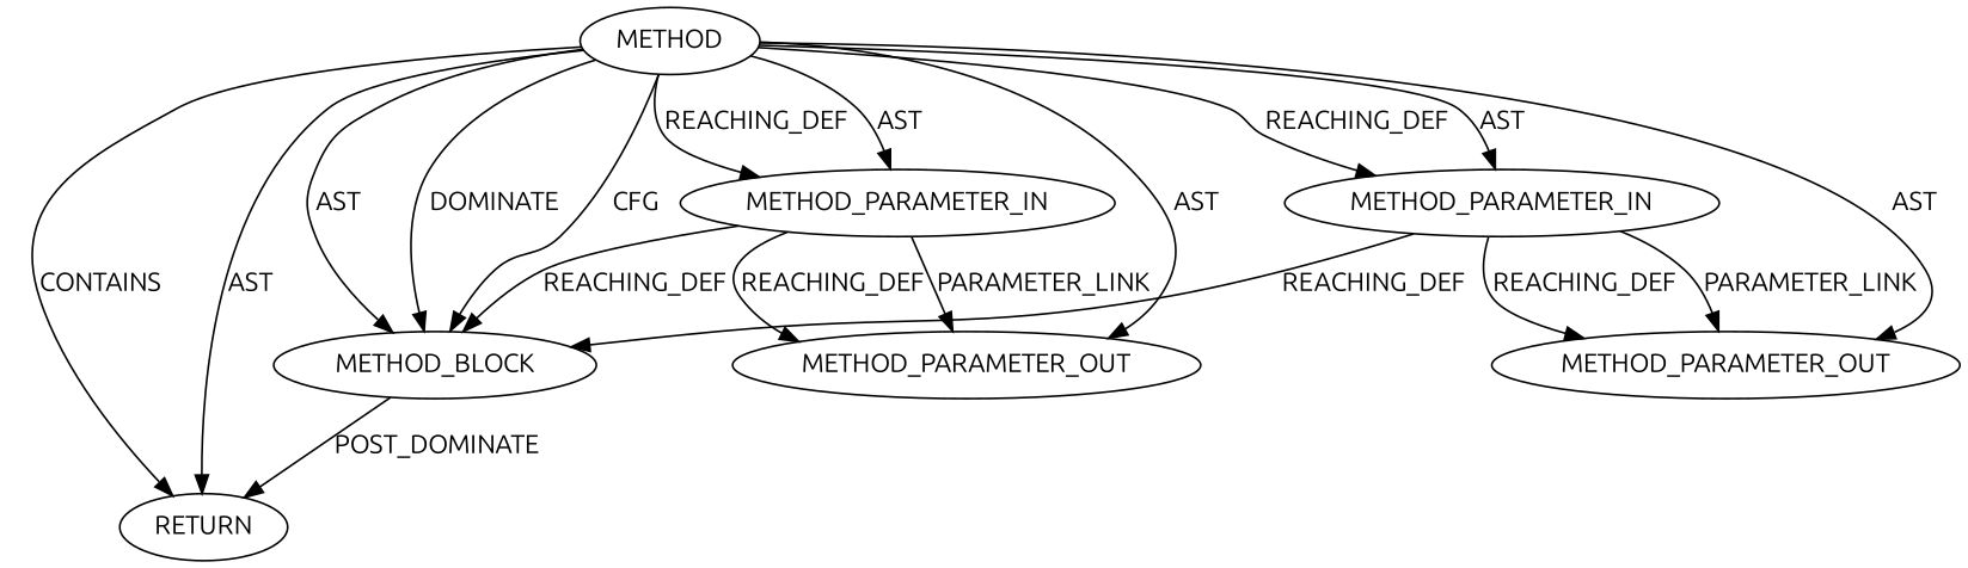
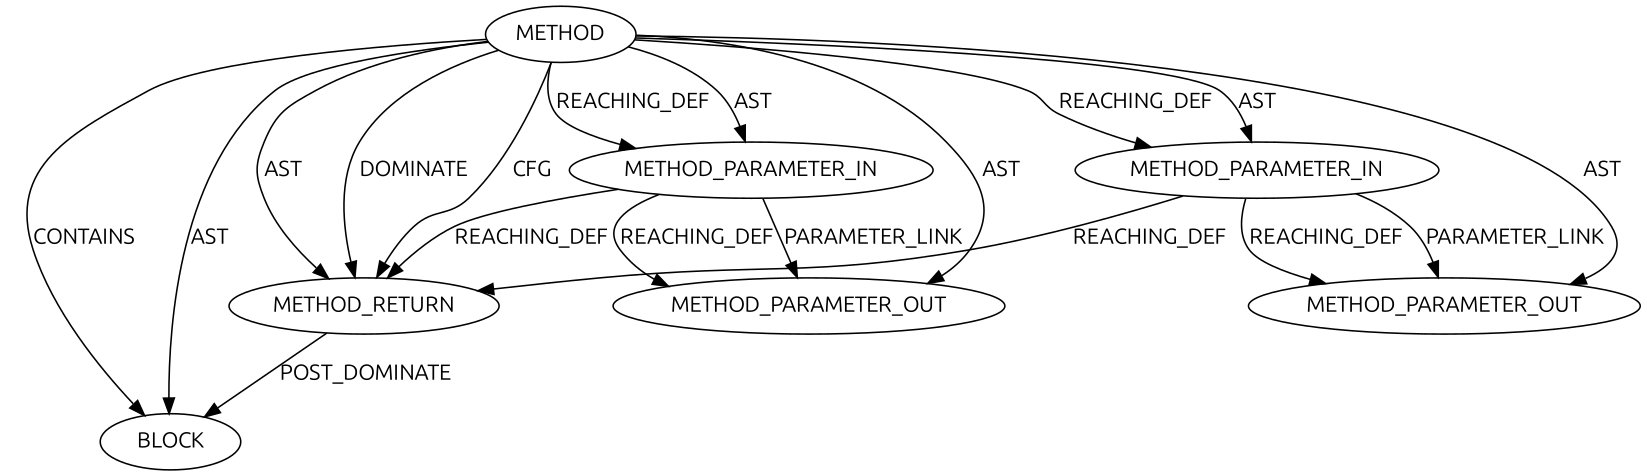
  digraph {
    fontname=Ubuntu
    node [CODE="<empty>" ORDER=1 fontname=Ubuntu EVALUATION_STRATEGY=BY_VALUE IS_VARIADIC=false TYPE_FULL_NAME=ANY]
    edge [fontname=Ubuntu]
    n1 [AST_PARENT_FULL_NAME="<global>" AST_PARENT_TYPE=NAMESPACE_BLOCK FILENAME="<empty>" FULL_NAME=aead_request_set_ad IS_EXTERNAL=true NAME=aead_request_set_ad ORDER=0 label=METHOD EVALUATION_STRATEGY="" IS_VARIADIC="" TYPE_FULL_NAME=""]
    n2 [CODE=p1 INDEX=1 NAME=p1 label=METHOD_PARAMETER_IN]
    n3 [CODE=p2 INDEX=2 NAME=p2 ORDER=2 label=METHOD_PARAMETER_IN]
-   n4 [CODE=RET ORDER=2 label=METHOD_BLOCK IS_VARIADIC=""]
+   n4 [CODE=RET ORDER=2 label=METHOD_RETURN IS_VARIADIC=""]
    n5 [CODE=p1 INDEX=1 NAME=p1 label=METHOD_PARAMETER_OUT]
    n6 [CODE=p2 INDEX=2 NAME=p2 ORDER=2 label=METHOD_PARAMETER_OUT]
-   n7 [ARGUMENT_INDEX=1 label=RETURN EVALUATION_STRATEGY="" IS_VARIADIC=""]
+   n7 [ARGUMENT_INDEX=1 label=BLOCK EVALUATION_STRATEGY="" IS_VARIADIC=""]
    n1 -> n2 [label=AST]
    n1 -> n2 [label=REACHING_DEF]
    n1 -> n3 [label=AST]
    n1 -> n3 [label=REACHING_DEF]
    n1 -> n4 [label=AST]
    n1 -> n4 [label=DOMINATE]
    n1 -> n4 [label=CFG]
    n1 -> n5 [label=AST]
    n1 -> n6 [label=AST]
    n1 -> n7 [label=CONTAINS]
    n1 -> n7 [label=AST]
    n2 -> n4 [VARIABLE=p1 label=REACHING_DEF]
    n2 -> n5 [VARIABLE=p1 label=REACHING_DEF]
    n2 -> n5 [label=PARAMETER_LINK]
    n3 -> n4 [VARIABLE=p2 label=REACHING_DEF]
    n3 -> n6 [label=PARAMETER_LINK]
    n3 -> n6 [VARIABLE=p2 label=REACHING_DEF]
    n4 -> n7 [label=POST_DOMINATE]
  }
